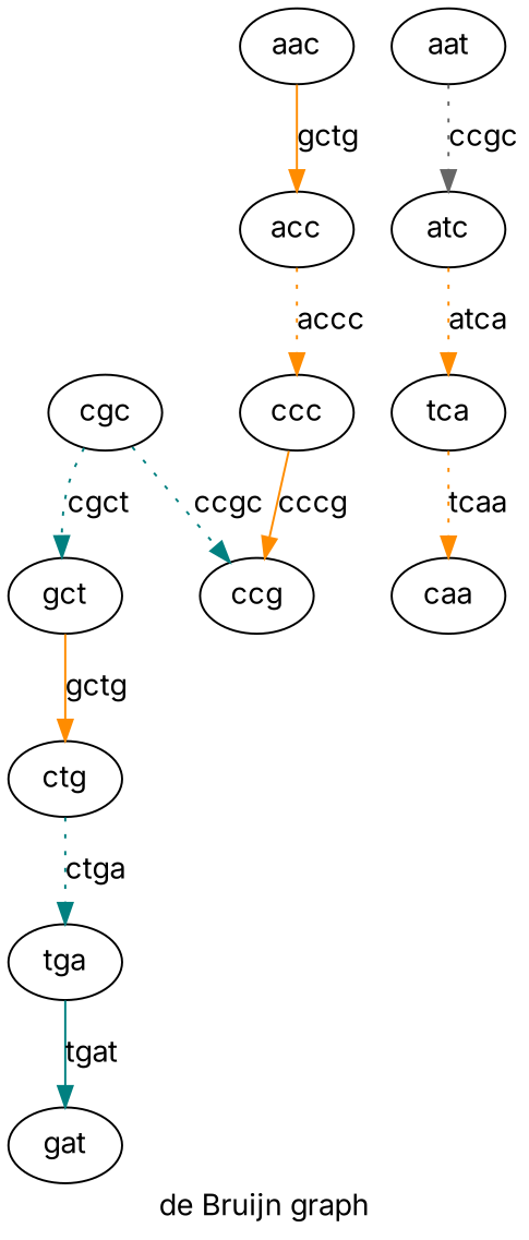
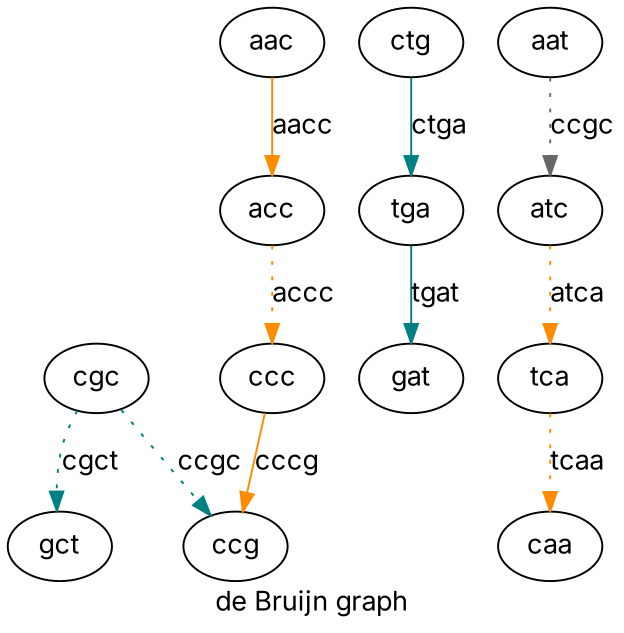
  digraph {
    fontname=Inter
    label="de Bruijn graph"
    node [fontname=Inter]
    edge [color=darkorange fontname=Inter style=dotted]
    ccc
    ccg
    cgc
    gct
    ctg
    acc
    aac
    tga
    gat
    atc
    tca
    caa
    aat
    ccc -> ccg [label=cccg style=solid]
    cgc -> ccg [color=teal label=ccgc]
    cgc -> gct [color=teal label=cgct]
-   gct -> ctg [label=gctg style=solid]
-   ctg -> tga [color=teal label=ctga]
+   ctg -> tga [color=teal label=ctga style=solid]
    acc -> ccc [label=accc]
-   aac -> acc [label=gctg style=solid]
+   aac -> acc [label=aacc style=solid]
    tga -> gat [color=teal label=tgat style=solid]
    atc -> tca [label=atca]
    tca -> caa [label=tcaa]
    aat -> atc [color=gray40 label=ccgc]
  }
